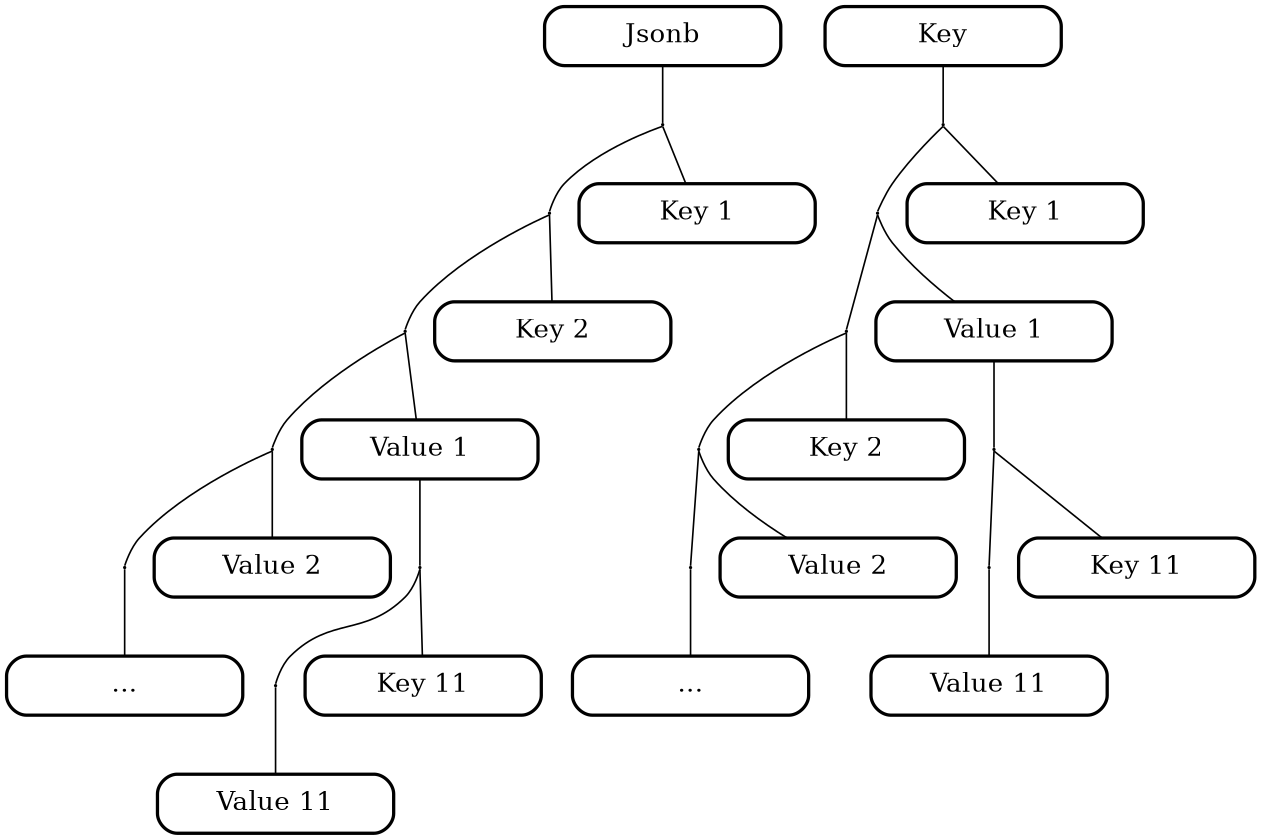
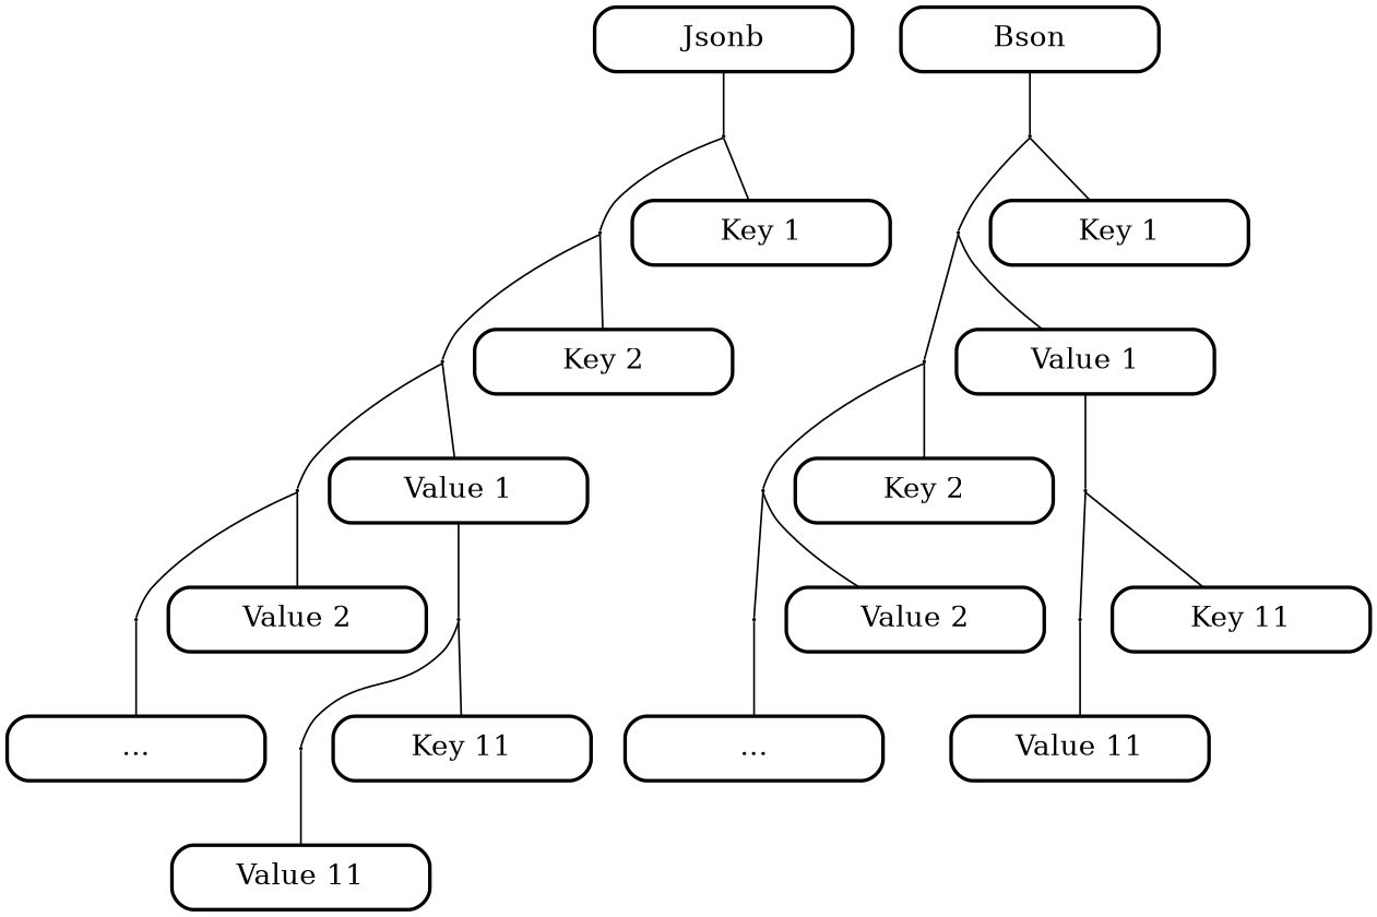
  graph {
    node [fontsize=16 penwidth=2 shape=rectangle style=rounded]
    Jsonb [width=2]
    Point1 [shape=point width=0]
    Point2 [shape=point width=0]
    n4 [label="Key 1" width=2]
    Point3 [shape=point width=0]
    n6 [label="Key 2" width=2]
    Point6 [shape=point width=0]
    n8 [label="Value 1" width=2]
    Point4 [shape=point width=0]
    Point5 [shape=point width=0]
    n11 [label="Key 11" width=2]
    n12 [label="Value 11" width=2]
    Point7 [shape=point width=0]
    n14 [label="Value 2" width=2]
    n15 [label="..." width=2]
-   Bson [width=2 label=Key]
+   Bson [width=2]
    BPoint1 [shape=point width=0]
    BPoint2 [shape=point width=0]
    n19 [label="Key 1" width=2]
    BPoint3 [shape=point width=0]
    n21 [label="Value 1" width=2]
    BPoint6 [shape=point width=0]
    n23 [label="Key 2" width=2]
    BPoint4 [shape=point width=0]
    BPoint5 [shape=point width=0]
    n26 [label="Key 11" width=2]
    n27 [label="Value 11" width=2]
    BPoint7 [shape=point width=0]
    n29 [label="Value 2" width=2]
    n30 [label="..." width=2]
    Jsonb -- Point1
    Point1 -- Point2
    Point1 -- n4
    Point2 -- Point3
    Point2 -- n6
    Point3 -- Point6
    Point3 -- n8
    Point6 -- Point7
    Point6 -- n14
    n8 -- Point4
    Point4 -- Point5
    Point4 -- n11
    Point5 -- n12
    Point7 -- n15
    Bson -- BPoint1
    BPoint1 -- BPoint2
    BPoint1 -- n19
    BPoint2 -- BPoint3
    BPoint2 -- n21
    BPoint3 -- BPoint6
    BPoint3 -- n23
    n21 -- BPoint4
    BPoint6 -- BPoint7
    BPoint6 -- n29
    BPoint4 -- BPoint5
    BPoint4 -- n26
    BPoint5 -- n27
    BPoint7 -- n30
  }
